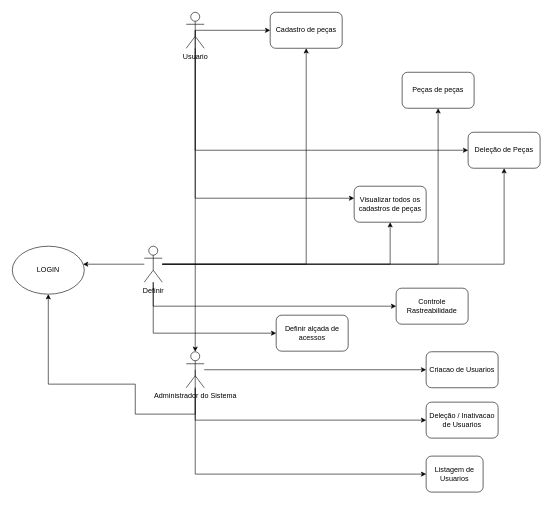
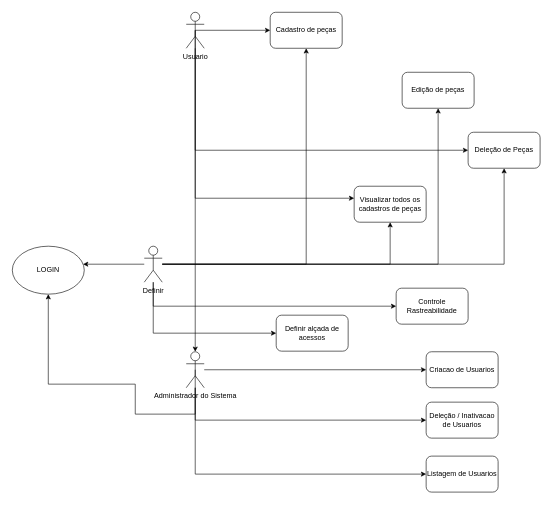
  <mxCell id="0" />
  <mxCell id="1" parent="0" />
  <mxCell id="2" style="edgeStyle=orthogonalEdgeStyle;rounded=0;orthogonalLoop=1;jettySize=auto;html=1;exitX=0.5;exitY=0.5;exitDx=0;exitDy=0;exitPerimeter=0;" edge="1" parent="1" source="6" target="10"><mxGeometry relative="1" as="geometry" /></mxCell>
  <mxCell id="3" style="edgeStyle=orthogonalEdgeStyle;rounded=0;orthogonalLoop=1;jettySize=auto;html=1;exitX=0.5;exitY=0.5;exitDx=0;exitDy=0;exitPerimeter=0;" edge="1" parent="1" source="6" target="12"><mxGeometry relative="1" as="geometry" /></mxCell>
  <mxCell id="4" style="edgeStyle=orthogonalEdgeStyle;rounded=0;orthogonalLoop=1;jettySize=auto;html=1;exitX=0.5;exitY=0.5;exitDx=0;exitDy=0;exitPerimeter=0;" edge="1" parent="1" source="6" target="13"><mxGeometry relative="1" as="geometry"><Array as="points"><mxPoint x="325" y="330" /></Array></mxGeometry></mxCell>
  <mxCell id="5" style="edgeStyle=orthogonalEdgeStyle;rounded=0;orthogonalLoop=1;jettySize=auto;html=1;entryX=0;entryY=0.5;entryDx=0;entryDy=0;" edge="1" parent="1" source="6" target="18"><mxGeometry relative="1" as="geometry"><Array as="points"><mxPoint x="325" y="250" /></Array></mxGeometry></mxCell>
  <mxCell id="6" value="Usuario&lt;div&gt;&lt;br&gt;&lt;/div&gt;" style="shape=umlActor;verticalLabelPosition=bottom;verticalAlign=top;html=1;outlineConnect=0;" vertex="1" parent="1"><mxGeometry x="310" y="20" width="30" height="60" as="geometry" /></mxCell>
  <mxCell id="7" style="edgeStyle=orthogonalEdgeStyle;rounded=0;orthogonalLoop=1;jettySize=auto;html=1;entryX=0;entryY=0.5;entryDx=0;entryDy=0;" edge="1" parent="1" source="10" target="11"><mxGeometry relative="1" as="geometry" /></mxCell>
  <mxCell id="8" style="edgeStyle=orthogonalEdgeStyle;rounded=0;orthogonalLoop=1;jettySize=auto;html=1;" edge="1" parent="1" source="10" target="27"><mxGeometry relative="1" as="geometry"><Array as="points"><mxPoint x="325" y="790" /></Array></mxGeometry></mxCell>
  <mxCell id="9" style="edgeStyle=orthogonalEdgeStyle;rounded=0;orthogonalLoop=1;jettySize=auto;html=1;entryX=0;entryY=0.5;entryDx=0;entryDy=0;" edge="1" parent="1" source="10" target="16"><mxGeometry relative="1" as="geometry"><Array as="points"><mxPoint x="325" y="700" /></Array></mxGeometry></mxCell>
  <mxCell id="10" value="Administrador do Sistema&lt;div&gt;&lt;br&gt;&lt;/div&gt;" style="shape=umlActor;verticalLabelPosition=bottom;verticalAlign=top;html=1;outlineConnect=0;" vertex="1" parent="1"><mxGeometry x="310" y="586" width="30" height="60" as="geometry" /></mxCell>
  <mxCell id="11" value="Criacao de Usuarios" style="rounded=1;whiteSpace=wrap;html=1;" vertex="1" parent="1"><mxGeometry x="710" y="586" width="120" height="60" as="geometry" /></mxCell>
  <mxCell id="12" value="Cadastro de peças" style="rounded=1;whiteSpace=wrap;html=1;" vertex="1" parent="1"><mxGeometry x="450" y="20" width="120" height="60" as="geometry" /></mxCell>
  <mxCell id="13" value="Visualizar todos os cadastros de peças" style="rounded=1;whiteSpace=wrap;html=1;" vertex="1" parent="1"><mxGeometry x="590" y="310" width="120" height="60" as="geometry" /></mxCell>
  <mxCell id="14" value="" style="edgeStyle=orthogonalEdgeStyle;rounded=0;orthogonalLoop=1;jettySize=auto;html=1;exitX=0.5;exitY=0.5;exitDx=0;exitDy=0;exitPerimeter=0;" edge="1" parent="1" source="10" target="15"><mxGeometry relative="1" as="geometry"><mxPoint x="335" y="425" as="sourcePoint" /><mxPoint x="540" y="615" as="targetPoint" /><Array as="points"><mxPoint x="325" y="690" /><mxPoint x="225" y="690" /><mxPoint x="225" y="640" /><mxPoint x="80" y="640" /></Array></mxGeometry></mxCell>
  <mxCell id="15" value="LOGIN" style="ellipse;whiteSpace=wrap;html=1;" vertex="1" parent="1"><mxGeometry x="20" y="410" width="120" height="80" as="geometry" /></mxCell>
  <mxCell id="16" value="Deleção / Inativacao de Usuarios" style="rounded=1;whiteSpace=wrap;html=1;" vertex="1" parent="1"><mxGeometry x="710" y="670" width="120" height="60" as="geometry" /></mxCell>
- <mxCell id="17" value="Peças de peças" style="rounded=1;whiteSpace=wrap;html=1;" vertex="1" parent="1"><mxGeometry x="670" y="120" width="120" height="60" as="geometry" /></mxCell>
+ <mxCell id="17" value="Edição de peças" style="rounded=1;whiteSpace=wrap;html=1;" vertex="1" parent="1"><mxGeometry x="670" y="120" width="120" height="60" as="geometry" /></mxCell>
  <mxCell id="18" value="Deleção de Peças" style="rounded=1;whiteSpace=wrap;html=1;" vertex="1" parent="1"><mxGeometry x="780" y="220" width="120" height="60" as="geometry" /></mxCell>
  <mxCell id="19" style="edgeStyle=orthogonalEdgeStyle;rounded=0;orthogonalLoop=1;jettySize=auto;html=1;entryX=0.5;entryY=1;entryDx=0;entryDy=0;" edge="1" parent="1" source="25" target="13"><mxGeometry relative="1" as="geometry" /></mxCell>
  <mxCell id="20" style="edgeStyle=orthogonalEdgeStyle;rounded=0;orthogonalLoop=1;jettySize=auto;html=1;entryX=0.5;entryY=1;entryDx=0;entryDy=0;" edge="1" parent="1" source="25" target="18"><mxGeometry relative="1" as="geometry" /></mxCell>
  <mxCell id="21" style="edgeStyle=orthogonalEdgeStyle;rounded=0;orthogonalLoop=1;jettySize=auto;html=1;" edge="1" parent="1" source="25" target="17"><mxGeometry relative="1" as="geometry" /></mxCell>
  <mxCell id="22" style="edgeStyle=orthogonalEdgeStyle;rounded=0;orthogonalLoop=1;jettySize=auto;html=1;entryX=0.5;entryY=1;entryDx=0;entryDy=0;" edge="1" parent="1" source="25" target="12"><mxGeometry relative="1" as="geometry" /></mxCell>
  <mxCell id="23" style="edgeStyle=orthogonalEdgeStyle;rounded=0;orthogonalLoop=1;jettySize=auto;html=1;entryX=0;entryY=0.5;entryDx=0;entryDy=0;" edge="1" parent="1" source="25" target="28"><mxGeometry relative="1" as="geometry"><Array as="points"><mxPoint x="255" y="510" /></Array></mxGeometry></mxCell>
  <mxCell id="24" style="edgeStyle=orthogonalEdgeStyle;rounded=0;orthogonalLoop=1;jettySize=auto;html=1;entryX=0;entryY=0.5;entryDx=0;entryDy=0;" edge="1" parent="1" source="25" target="29"><mxGeometry relative="1" as="geometry"><Array as="points"><mxPoint x="255" y="555" /></Array></mxGeometry></mxCell>
  <mxCell id="25" value="Definir&lt;div&gt;&lt;br&gt;&lt;/div&gt;" style="shape=umlActor;verticalLabelPosition=bottom;verticalAlign=top;html=1;outlineConnect=0;" vertex="1" parent="1"><mxGeometry x="240" y="410" width="30" height="60" as="geometry" /></mxCell>
  <mxCell id="26" style="edgeStyle=orthogonalEdgeStyle;rounded=0;orthogonalLoop=1;jettySize=auto;html=1;entryX=0.983;entryY=0.375;entryDx=0;entryDy=0;entryPerimeter=0;" edge="1" parent="1" source="25" target="15"><mxGeometry relative="1" as="geometry" /></mxCell>
- <mxCell id="27" value="Listagem de Usuarios" style="rounded=1;whiteSpace=wrap;html=1;" vertex="1" parent="1"><mxGeometry x="710" y="760" width="95" height="60" as="geometry" /></mxCell>
+ <mxCell id="27" value="Listagem de Usuarios" style="rounded=1;whiteSpace=wrap;html=1;" vertex="1" parent="1"><mxGeometry x="710" y="760" width="120" height="60" as="geometry" /></mxCell>
  <mxCell id="28" value="Controle Rastreabilidade" style="rounded=1;whiteSpace=wrap;html=1;" vertex="1" parent="1"><mxGeometry x="660" y="480" width="120" height="60" as="geometry" /></mxCell>
  <mxCell id="29" value="Definir alçada de acessos" style="rounded=1;whiteSpace=wrap;html=1;" vertex="1" parent="1"><mxGeometry x="460" y="525" width="120" height="60" as="geometry" /></mxCell>
